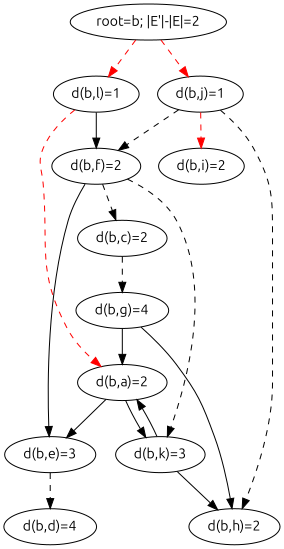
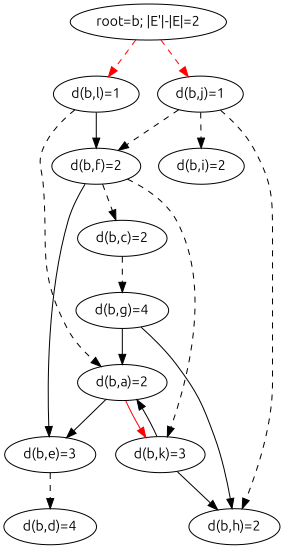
  digraph {
    fontname=Ubuntu
    node [fontname=Ubuntu]
    edge [fontname=Ubuntu style=dashed]
    n1 [label="d(b,i)=2"]
    n2 [label="d(b,d)=4"]
    n3 [label="d(b,c)=2"]
    n4 [label="d(b,g)=4"]
    n5 [label="d(b,h)=2"]
    n6 [label="d(b,a)=2"]
    n7 [label="d(b,e)=3"]
    n8 [label="d(b,k)=3"]
    n9 [label="d(b,j)=1"]
    n10 [label="d(b,f)=2"]
    n11 [label="d(b,l)=1"]
    n12 [label="root=b; |E'|-|E|=2"]
    n3 -> n4
    n4 -> n5 [style=""]
    n4 -> n6 [style=""]
    n6 -> n7 [style=""]
-   n6 -> n8 [style=""]
+   n6 -> n8 [color=red style=""]
    n7 -> n2
    n8 -> n5 [style=""]
    n8 -> n6 [style=""]
-   n9 -> n1 [color=red]
+   n9 -> n1
    n9 -> n5
    n9 -> n10
    n10 -> n3
    n10 -> n7 [style=solid]
    n10 -> n8
-   n11 -> n6 [color=red]
+   n11 -> n6
    n11 -> n10 [style=""]
    n12 -> n9 [color=red]
    n12 -> n11 [color=red]
  }
